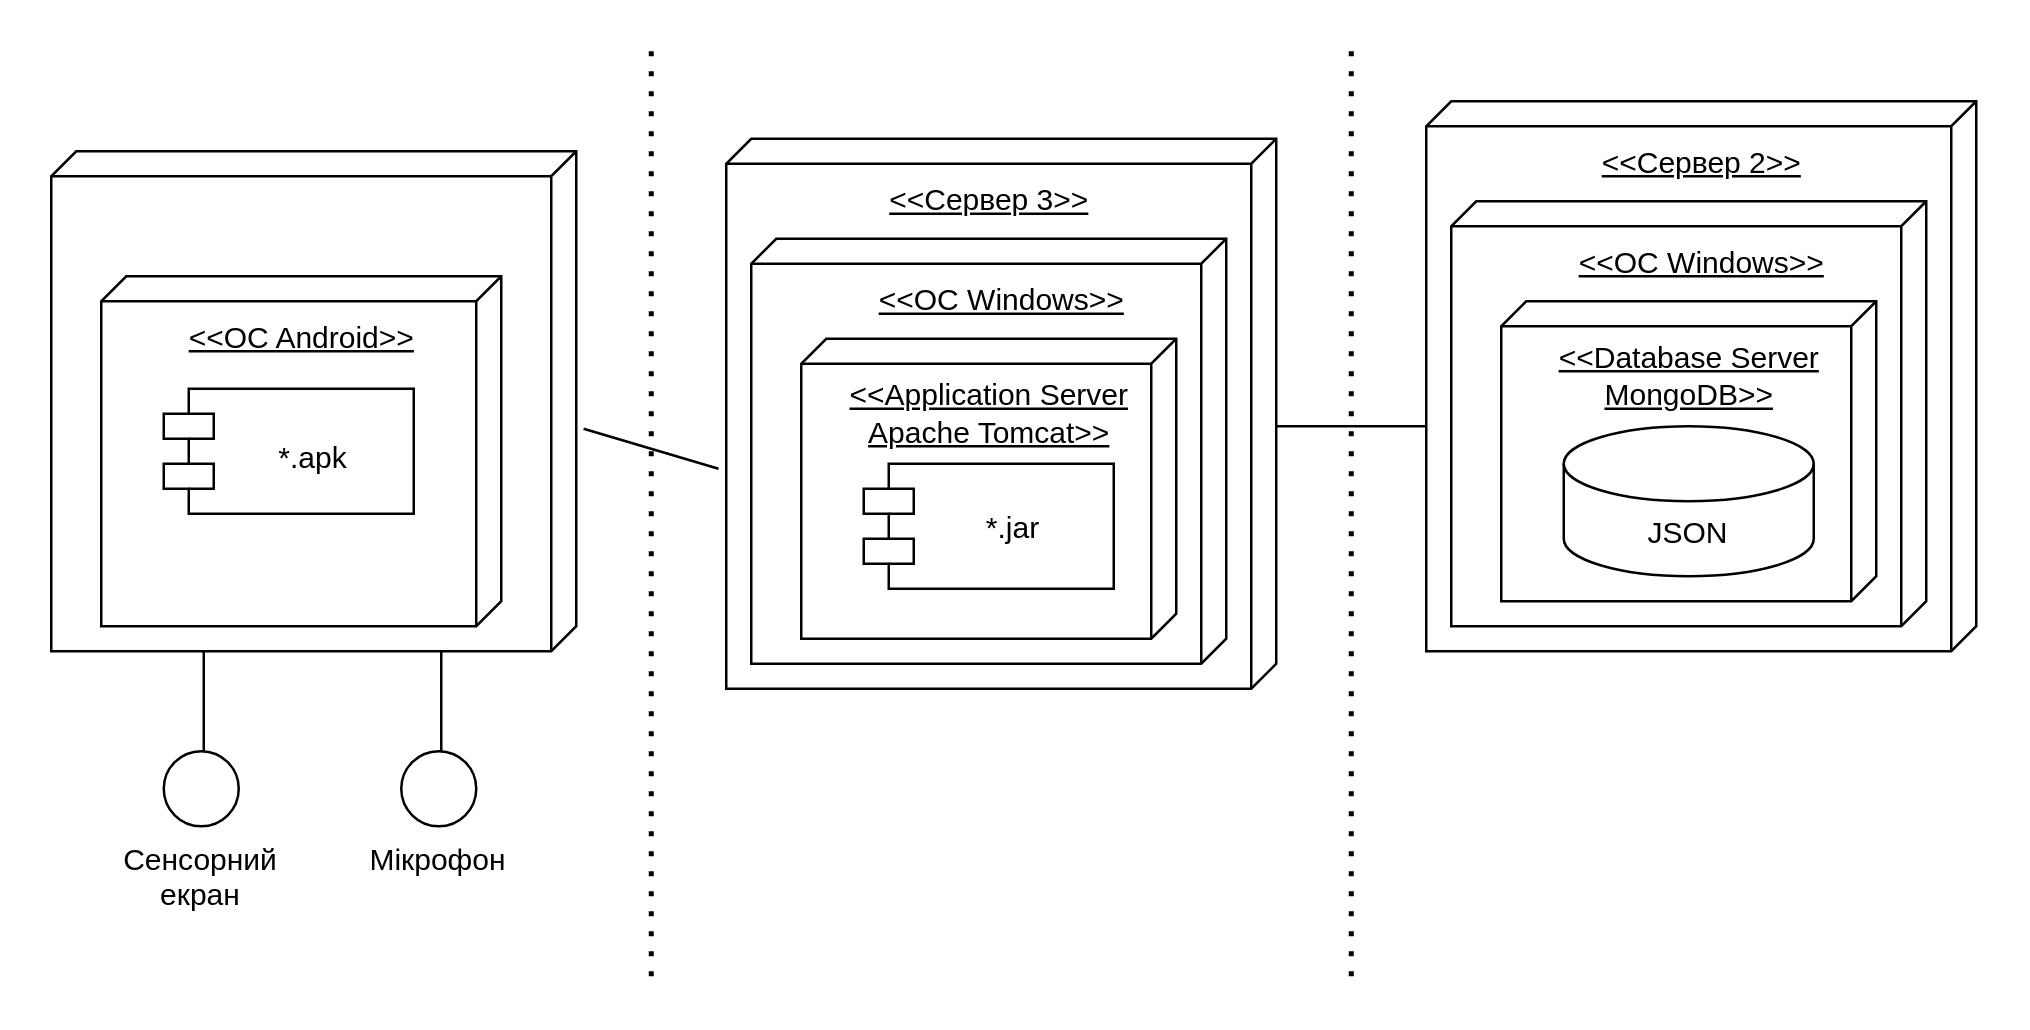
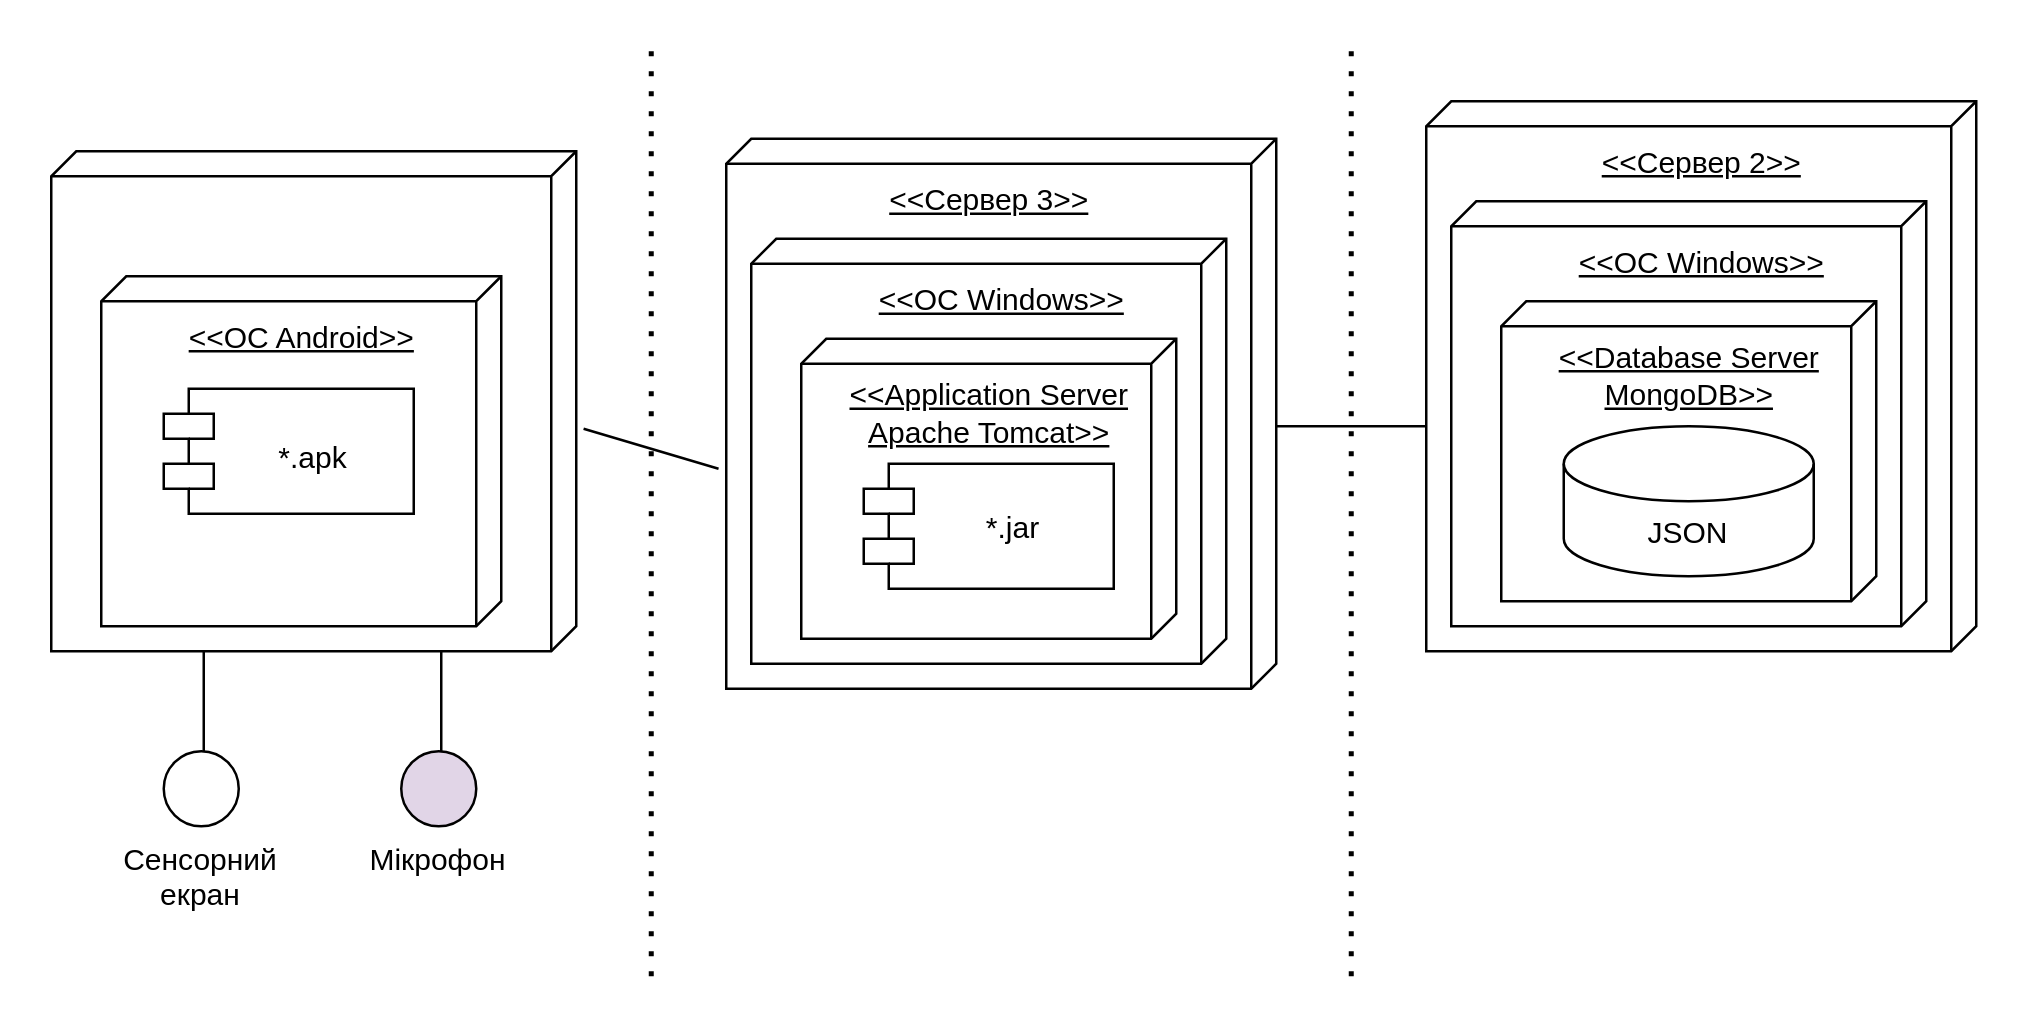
  <mxCell id="0" />
  <mxCell id="1" parent="0" />
  <mxCell id="2" value="" style="verticalAlign=top;align=left;spacingTop=8;spacingLeft=2;spacingRight=12;shape=cube;size=10;direction=south;fontStyle=4;html=1;" parent="1" vertex="1"><mxGeometry x="20" y="60" width="210" height="200" as="geometry" /></mxCell>
  <mxCell id="3" value="" style="verticalAlign=top;align=left;spacingTop=8;spacingLeft=2;spacingRight=12;shape=cube;size=10;direction=south;fontStyle=4;html=1;" parent="1" vertex="1"><mxGeometry x="40" y="110" width="160" height="140" as="geometry" /></mxCell>
  <mxCell id="4" value="" style="verticalAlign=top;align=left;spacingTop=8;spacingLeft=2;spacingRight=12;shape=cube;size=10;direction=south;fontStyle=4;html=1;" parent="1" vertex="1"><mxGeometry x="290" y="55" width="220" height="220" as="geometry" /></mxCell>
  <mxCell id="5" value="" style="verticalAlign=top;align=left;spacingTop=8;spacingLeft=2;spacingRight=12;shape=cube;size=10;direction=south;fontStyle=4;html=1;" parent="1" vertex="1"><mxGeometry x="300" y="95" width="190" height="170" as="geometry" /></mxCell>
  <mxCell id="6" value="" style="verticalAlign=top;align=left;spacingTop=8;spacingLeft=2;spacingRight=12;shape=cube;size=10;direction=south;fontStyle=4;html=1;" parent="1" vertex="1"><mxGeometry x="320" y="135" width="150" height="120" as="geometry" /></mxCell>
  <mxCell id="7" value="" style="verticalAlign=top;align=left;spacingTop=8;spacingLeft=2;spacingRight=12;shape=cube;size=10;direction=south;fontStyle=4;html=1;" parent="1" vertex="1"><mxGeometry x="570" y="40" width="220" height="220" as="geometry" /></mxCell>
  <mxCell id="8" value="" style="verticalAlign=top;align=left;spacingTop=8;spacingLeft=2;spacingRight=12;shape=cube;size=10;direction=south;fontStyle=4;html=1;" parent="1" vertex="1"><mxGeometry x="580" y="80" width="190" height="170" as="geometry" /></mxCell>
  <mxCell id="9" value="" style="verticalAlign=top;align=left;spacingTop=8;spacingLeft=2;spacingRight=12;shape=cube;size=10;direction=south;fontStyle=4;html=1;" parent="1" vertex="1"><mxGeometry x="600" y="120" width="150" height="120" as="geometry" /></mxCell>
  <mxCell id="10" value="&amp;lt;&amp;lt;OC Android&amp;gt;&amp;gt;" style="text;html=1;align=center;verticalAlign=middle;resizable=0;points=[];autosize=1;strokeColor=none;fillColor=none;fontStyle=4" parent="1" vertex="1"><mxGeometry x="65" y="120" width="110" height="30" as="geometry" /></mxCell>
  <mxCell id="11" value="&#10;*.apk" style="shape=module;align=left;spacingLeft=20;align=center;verticalAlign=top;" parent="1" vertex="1"><mxGeometry x="65" y="155" width="100" height="50" as="geometry" /></mxCell>
  <mxCell id="12" value="&amp;lt;&amp;lt;Сервер 3&amp;gt;&amp;gt;" style="text;html=1;align=center;verticalAlign=middle;resizable=0;points=[];autosize=1;strokeColor=none;fillColor=none;fontStyle=4" parent="1" vertex="1"><mxGeometry x="345" y="65" width="100" height="30" as="geometry" /></mxCell>
  <mxCell id="13" value="&amp;lt;&amp;lt;OC Windows&amp;gt;&amp;gt;" style="text;html=1;align=center;verticalAlign=middle;resizable=0;points=[];autosize=1;strokeColor=none;fillColor=none;fontStyle=4" parent="1" vertex="1"><mxGeometry x="340" y="105" width="120" height="30" as="geometry" /></mxCell>
  <mxCell id="14" value="&amp;lt;&amp;lt;Application Server &lt;br&gt;Apache Tomcat&amp;gt;&amp;gt;" style="text;html=1;align=center;verticalAlign=middle;resizable=0;points=[];autosize=1;strokeColor=none;fillColor=none;fontStyle=4" parent="1" vertex="1"><mxGeometry x="330" y="145" width="130" height="40" as="geometry" /></mxCell>
  <mxCell id="15" value="*.jar" style="shape=module;align=center;spacingLeft=20;align=center;verticalAlign=middle;labelPosition=center;verticalLabelPosition=middle;" parent="1" vertex="1"><mxGeometry x="345" y="185" width="100" height="50" as="geometry" /></mxCell>
  <mxCell id="16" value="&amp;lt;&amp;lt;Сервер 2&amp;gt;&amp;gt;" style="text;html=1;align=center;verticalAlign=middle;resizable=0;points=[];autosize=1;strokeColor=none;fillColor=none;fontStyle=4" parent="1" vertex="1"><mxGeometry x="630" y="50" width="100" height="30" as="geometry" /></mxCell>
  <mxCell id="17" value="&amp;lt;&amp;lt;OC Windows&amp;gt;&amp;gt;" style="text;html=1;align=center;verticalAlign=middle;resizable=0;points=[];autosize=1;strokeColor=none;fillColor=none;fontStyle=4" parent="1" vertex="1"><mxGeometry x="620" y="90" width="120" height="30" as="geometry" /></mxCell>
  <mxCell id="18" value="&amp;lt;&amp;lt;Database Server &lt;br&gt;MongoDB&amp;gt;&amp;gt;" style="text;html=1;align=center;verticalAlign=middle;resizable=0;points=[];autosize=1;strokeColor=none;fillColor=none;fontStyle=4" parent="1" vertex="1"><mxGeometry x="610" y="130" width="130" height="40" as="geometry" /></mxCell>
  <mxCell id="19" value="JSON" style="shape=cylinder3;whiteSpace=wrap;html=1;boundedLbl=1;backgroundOutline=1;size=15;" parent="1" vertex="1"><mxGeometry x="625" y="170" width="100" height="60" as="geometry" /></mxCell>
  <mxCell id="20" value="" style="endArrow=none;html=1;rounded=0;entryX=0.6;entryY=1.014;entryDx=0;entryDy=0;entryPerimeter=0;exitX=0.555;exitY=-0.014;exitDx=0;exitDy=0;exitPerimeter=0;" parent="1" source="2" target="4" edge="1"><mxGeometry width="50" height="50" relative="1" as="geometry"><mxPoint x="240" y="200" as="sourcePoint" /><mxPoint x="290" y="150" as="targetPoint" /></mxGeometry></mxCell>
  <mxCell id="21" value="" style="endArrow=none;html=1;rounded=0;" parent="1" edge="1"><mxGeometry width="50" height="50" relative="1" as="geometry"><mxPoint x="510" y="170" as="sourcePoint" /><mxPoint x="570" y="170" as="targetPoint" /></mxGeometry></mxCell>
  <mxCell id="22" value="" style="endArrow=none;html=1;rounded=0;" parent="1" edge="1"><mxGeometry width="50" height="50" relative="1" as="geometry"><mxPoint x="81" y="300" as="sourcePoint" /><mxPoint x="81" y="260" as="targetPoint" /></mxGeometry></mxCell>
  <mxCell id="23" value="Сенсорний екран" style="ellipse;whiteSpace=wrap;html=1;aspect=fixed;labelPosition=center;verticalLabelPosition=bottom;align=center;verticalAlign=top;" parent="1" vertex="1"><mxGeometry x="65" y="300" width="30" height="30" as="geometry" /></mxCell>
  <mxCell id="24" value="" style="endArrow=none;dashed=1;html=1;dashPattern=1 3;strokeWidth=2;rounded=0;" parent="1" edge="1"><mxGeometry width="50" height="50" relative="1" as="geometry"><mxPoint x="260" y="390" as="sourcePoint" /><mxPoint x="260" y="20" as="targetPoint" /></mxGeometry></mxCell>
  <mxCell id="25" value="" style="endArrow=none;dashed=1;html=1;dashPattern=1 3;strokeWidth=2;rounded=0;" parent="1" edge="1"><mxGeometry width="50" height="50" relative="1" as="geometry"><mxPoint x="540" y="390" as="sourcePoint" /><mxPoint x="540" y="20" as="targetPoint" /></mxGeometry></mxCell>
  <mxCell id="26" value="" style="endArrow=none;html=1;rounded=0;" edge="1" parent="1"><mxGeometry width="50" height="50" relative="1" as="geometry"><mxPoint x="176" y="300" as="sourcePoint" /><mxPoint x="176" y="260" as="targetPoint" /></mxGeometry></mxCell>
- <mxCell id="27" value="Мікрофон" style="ellipse;whiteSpace=wrap;html=1;aspect=fixed;labelPosition=center;verticalLabelPosition=bottom;align=center;verticalAlign=top;" vertex="1" parent="1"><mxGeometry x="160" y="300" width="30" height="30" as="geometry" /></mxCell>
+ <mxCell id="27" value="Мікрофон" style="ellipse;whiteSpace=wrap;html=1;aspect=fixed;labelPosition=center;verticalLabelPosition=bottom;align=center;verticalAlign=top;fillColor=#e1d5e7;" vertex="1" parent="1"><mxGeometry x="160" y="300" width="30" height="30" as="geometry" /></mxCell>
